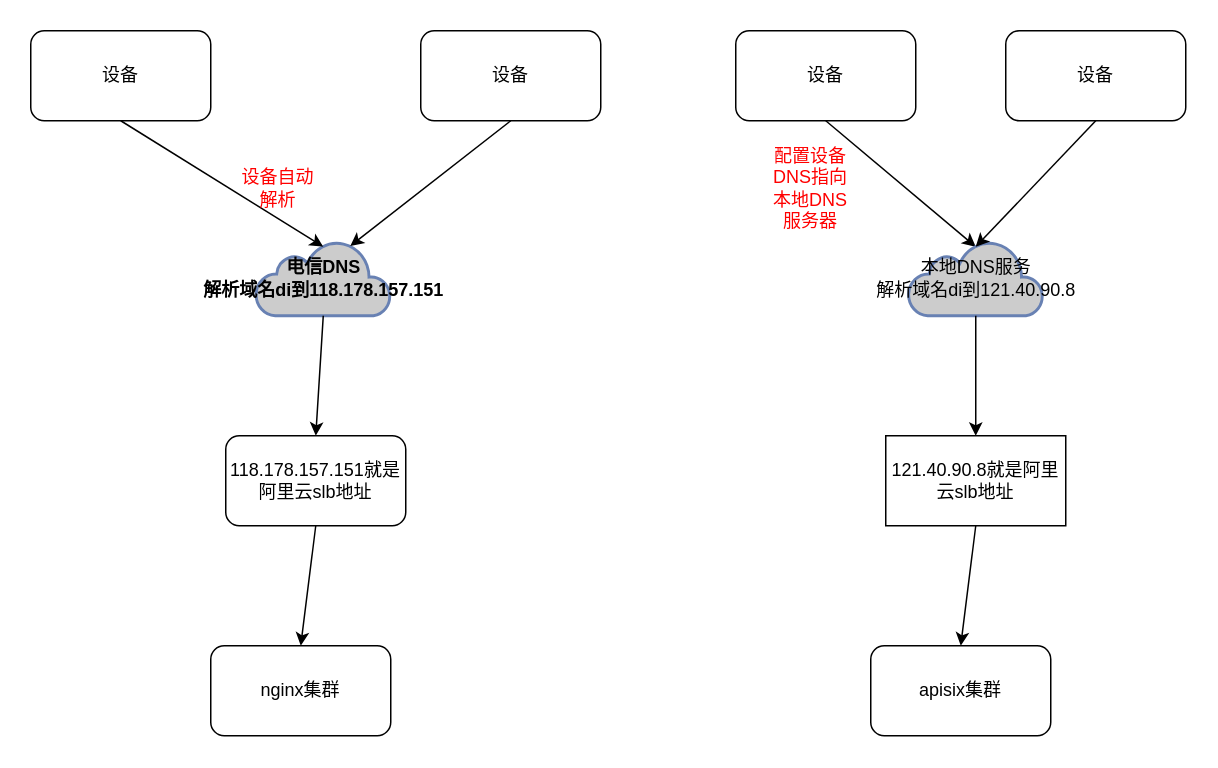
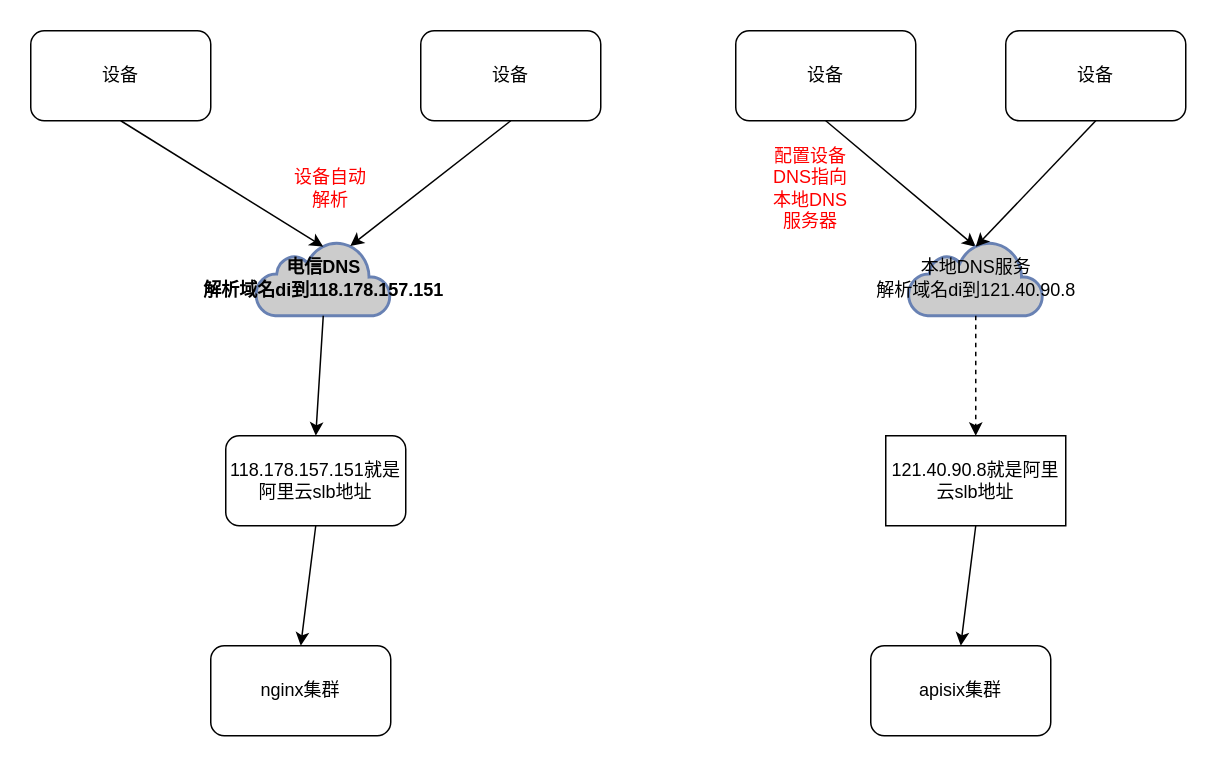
  <mxCell id="0" />
  <mxCell id="1" parent="0" />
  <mxCell id="2" style="edgeStyle=orthogonalEdgeStyle;rounded=0;orthogonalLoop=1;jettySize=auto;html=1;exitX=0.5;exitY=0;exitDx=0;exitDy=0;fontColor=#000000;" edge="1" parent="1" source="3"><mxGeometry relative="1" as="geometry"><mxPoint x="80" y="20" as="targetPoint" /></mxGeometry></mxCell>
  <mxCell id="3" value="设备" style="rounded=1;whiteSpace=wrap;html=1;" vertex="1" parent="1"><mxGeometry x="20" y="20" width="120" height="60" as="geometry" /></mxCell>
  <mxCell id="4" value="设备" style="rounded=1;whiteSpace=wrap;html=1;" vertex="1" parent="1"><mxGeometry x="280" y="20" width="120" height="60" as="geometry" /></mxCell>
  <mxCell id="5" value="设备" style="rounded=1;whiteSpace=wrap;html=1;" vertex="1" parent="1"><mxGeometry x="490" y="20" width="120" height="60" as="geometry" /></mxCell>
  <mxCell id="6" value="电信DNS&lt;br&gt;解析域名di到118.178.157.151" style="html=1;outlineConnect=0;fillColor=#CCCCCC;strokeColor=#6881B3;gradientColor=none;gradientDirection=north;strokeWidth=2;shape=mxgraph.networks.cloud;fontColor=#000000;fontStyle=1" vertex="1" parent="1"><mxGeometry x="170" y="160" width="90" height="50" as="geometry" /></mxCell>
  <mxCell id="7" value="" style="endArrow=classic;html=1;rounded=0;exitX=0.5;exitY=1;exitDx=0;exitDy=0;entryX=0.5;entryY=0.08;entryDx=0;entryDy=0;entryPerimeter=0;" edge="1" parent="1" source="3" target="6"><mxGeometry width="50" height="50" relative="1" as="geometry"><mxPoint x="80" y="20" as="sourcePoint" /><mxPoint x="235" y="160" as="targetPoint" /></mxGeometry></mxCell>
  <mxCell id="8" value="" style="endArrow=classic;html=1;rounded=0;exitX=0.5;exitY=1;exitDx=0;exitDy=0;entryX=0.7;entryY=0.07;entryDx=0;entryDy=0;entryPerimeter=0;" edge="1" parent="1" source="4" target="6"><mxGeometry width="50" height="50" relative="1" as="geometry"><mxPoint x="240" y="80" as="sourcePoint" /><mxPoint x="240" y="160" as="targetPoint" /></mxGeometry></mxCell>
  <mxCell id="9" value="" style="endArrow=classic;html=1;rounded=0;entryX=0.5;entryY=0.08;entryDx=0;entryDy=0;entryPerimeter=0;exitX=0.5;exitY=1;exitDx=0;exitDy=0;" edge="1" parent="1" source="5" target="14"><mxGeometry width="50" height="50" relative="1" as="geometry"><mxPoint x="250" y="30" as="sourcePoint" /><mxPoint x="235" y="-100" as="targetPoint" /></mxGeometry></mxCell>
  <mxCell id="10" value="" style="endArrow=classic;html=1;rounded=0;fontColor=#000000;exitX=0.5;exitY=1;exitDx=0;exitDy=0;exitPerimeter=0;" edge="1" parent="1" source="6"><mxGeometry width="50" height="50" relative="1" as="geometry"><mxPoint x="210" y="270" as="sourcePoint" /><mxPoint x="210" y="290" as="targetPoint" /></mxGeometry></mxCell>
  <mxCell id="11" value="118.178.157.151就是阿里云slb地址" style="rounded=1;whiteSpace=wrap;html=1;fontColor=#000000;" vertex="1" parent="1"><mxGeometry x="150" y="290" width="120" height="60" as="geometry" /></mxCell>
  <mxCell id="12" value="" style="endArrow=classic;html=1;rounded=0;fontColor=#000000;exitX=0.5;exitY=1;exitDx=0;exitDy=0;" edge="1" parent="1" source="11"><mxGeometry width="50" height="50" relative="1" as="geometry"><mxPoint x="200" y="450" as="sourcePoint" /><mxPoint x="200" y="430" as="targetPoint" /></mxGeometry></mxCell>
  <mxCell id="13" value="nginx集群" style="rounded=1;whiteSpace=wrap;html=1;fontColor=#000000;" vertex="1" parent="1"><mxGeometry x="140" y="430" width="120" height="60" as="geometry" /></mxCell>
  <mxCell id="14" value="本地DNS服务&lt;br&gt;解析域名di到121.40.90.8" style="html=1;outlineConnect=0;fillColor=#CCCCCC;strokeColor=#6881B3;gradientColor=none;gradientDirection=north;strokeWidth=2;shape=mxgraph.networks.cloud;fontColor=#000000;" vertex="1" parent="1"><mxGeometry x="605" y="160" width="90" height="50" as="geometry" /></mxCell>
  <mxCell id="15" value="设备" style="rounded=1;whiteSpace=wrap;html=1;" vertex="1" parent="1"><mxGeometry x="670" y="20" width="120" height="60" as="geometry" /></mxCell>
  <mxCell id="16" value="" style="endArrow=classic;html=1;rounded=0;entryX=0.5;entryY=0.08;entryDx=0;entryDy=0;entryPerimeter=0;exitX=0.5;exitY=1;exitDx=0;exitDy=0;" edge="1" parent="1" source="15" target="14"><mxGeometry width="50" height="50" relative="1" as="geometry"><mxPoint x="560" y="90" as="sourcePoint" /><mxPoint x="655" y="174" as="targetPoint" /></mxGeometry></mxCell>
  <mxCell id="17" value="121.40.90.8就是阿里云slb地址" style="whiteSpace=wrap;html=1;fontColor=#000000;rounded=0;" vertex="1" parent="1"><mxGeometry x="590" y="290" width="120" height="60" as="geometry" /></mxCell>
  <mxCell id="18" value="" style="endArrow=classic;html=1;rounded=0;fontColor=#000000;exitX=0.5;exitY=1;exitDx=0;exitDy=0;" edge="1" parent="1" source="17"><mxGeometry width="50" height="50" relative="1" as="geometry"><mxPoint x="640" y="450" as="sourcePoint" /><mxPoint x="640" y="430" as="targetPoint" /></mxGeometry></mxCell>
  <mxCell id="19" value="apisix集群" style="rounded=1;whiteSpace=wrap;html=1;fontColor=#000000;" vertex="1" parent="1"><mxGeometry x="580" y="430" width="120" height="60" as="geometry" /></mxCell>
- <mxCell id="20" value="" style="endArrow=classic;html=1;rounded=0;fontColor=#000000;exitX=0.5;exitY=1;exitDx=0;exitDy=0;exitPerimeter=0;entryX=0.5;entryY=0;entryDx=0;entryDy=0;" edge="1" parent="1" source="14" target="17"><mxGeometry width="50" height="50" relative="1" as="geometry"><mxPoint x="245" y="220" as="sourcePoint" /><mxPoint x="220" y="300" as="targetPoint" /></mxGeometry></mxCell>
- <mxCell id="21" value="设备自动解析" style="text;html=1;strokeColor=none;fillColor=none;align=center;verticalAlign=middle;whiteSpace=wrap;rounded=0;fontColor=#FF0000;" vertex="1" parent="1"><mxGeometry x="155" y="110" width="60" height="30" as="geometry" /></mxCell>
+ <mxCell id="20" value="" style="endArrow=classic;html=1;rounded=0;fontColor=#000000;exitX=0.5;exitY=1;exitDx=0;exitDy=0;exitPerimeter=0;entryX=0.5;entryY=0;entryDx=0;entryDy=0;dashed=1;" edge="1" parent="1" source="14" target="17"><mxGeometry width="50" height="50" relative="1" as="geometry"><mxPoint x="245" y="220" as="sourcePoint" /><mxPoint x="220" y="300" as="targetPoint" /></mxGeometry></mxCell>
+ <mxCell id="21" value="设备自动解析" style="text;html=1;strokeColor=none;fillColor=none;align=center;verticalAlign=middle;whiteSpace=wrap;rounded=0;fontColor=#FF0000;" vertex="1" parent="1"><mxGeometry x="190" y="110" width="60" height="30" as="geometry" /></mxCell>
  <mxCell id="22" value="配置设备DNS指向本地DNS服务器" style="text;html=1;strokeColor=none;fillColor=none;align=center;verticalAlign=middle;whiteSpace=wrap;rounded=0;fontColor=#FF0000;" vertex="1" parent="1"><mxGeometry x="510" y="110" width="60" height="30" as="geometry" /></mxCell>
